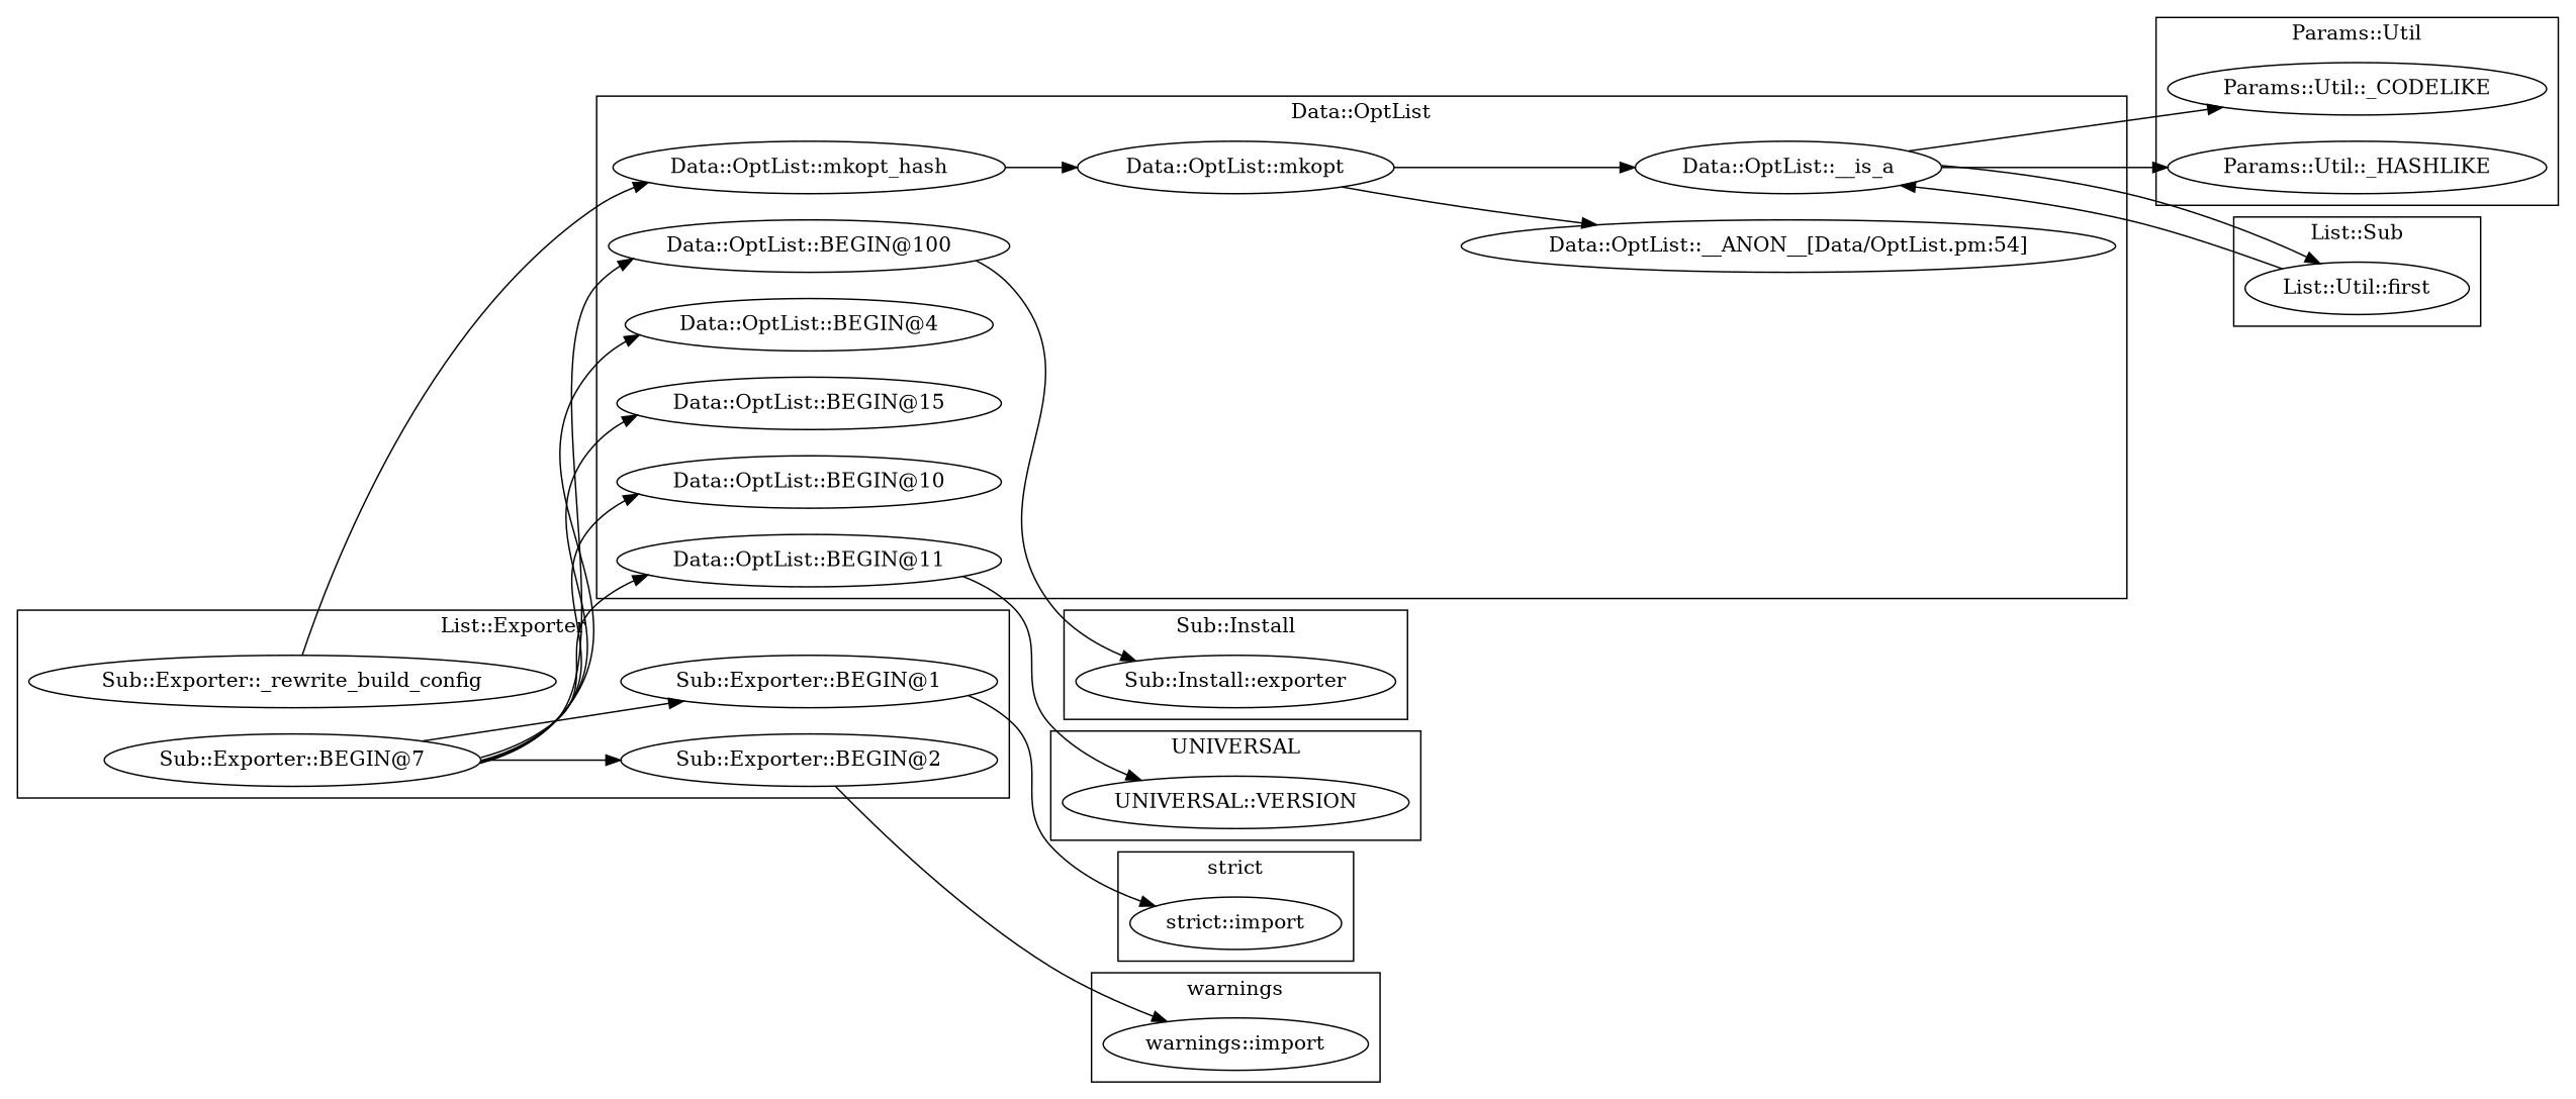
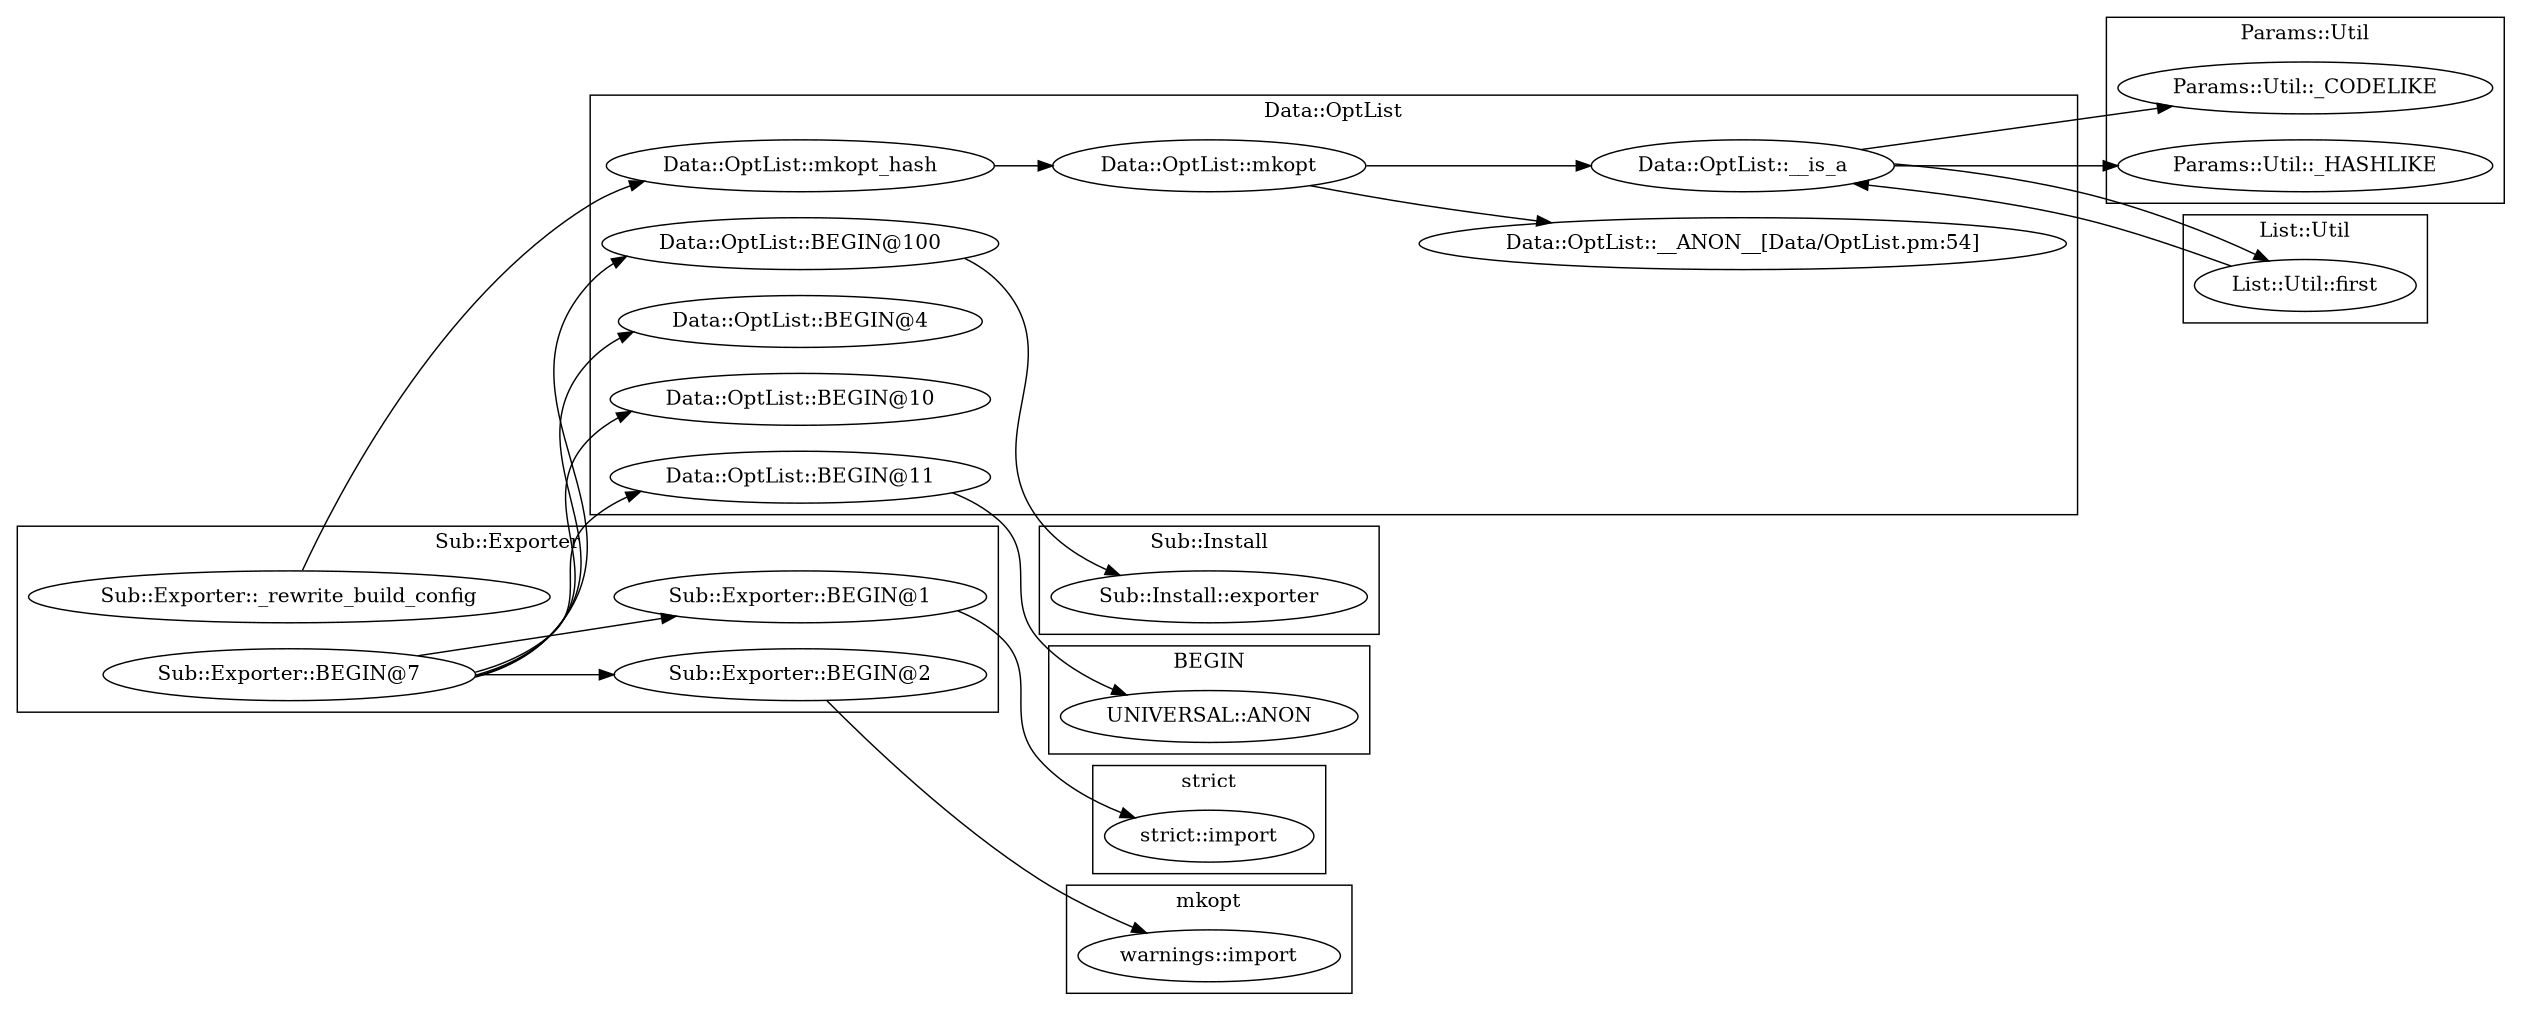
  digraph {
    rankdir=LR
    "Sub::Exporter::_rewrite_build_config"
    "Sub::Exporter::BEGIN@7"
    "Sub::Exporter::BEGIN@1"
    "Sub::Exporter::BEGIN@2"
    "warnings::import"
    "Data::OptList::mkopt_hash"
    "Data::OptList::BEGIN@100"
    "Data::OptList::mkopt"
    "Data::OptList::BEGIN@4"
-   "Data::OptList::BEGIN@15"
    "Data::OptList::BEGIN@10"
    "Data::OptList::BEGIN@11"
    "Data::OptList::__ANON__[Data/OptList.pm:54]"
    "Data::OptList::__is_a"
    "strict::import"
    "Params::Util::_CODELIKE"
    "Params::Util::_HASHLIKE"
    "Sub::Install::exporter"
    "List::Util::first"
-   "UNIVERSAL::VERSION"
+   "UNIVERSAL::VERSION" [label="UNIVERSAL::ANON"]
    subgraph cluster_1 {
-     label="List::Exporter"
+     label="Sub::Exporter"
      "Sub::Exporter::_rewrite_build_config"
      "Sub::Exporter::BEGIN@7"
      "Sub::Exporter::BEGIN@1"
      "Sub::Exporter::BEGIN@2"
    }
    subgraph cluster_2 {
-     label=warnings
+     label=mkopt
      "warnings::import"
    }
    subgraph cluster_3 {
      label="Data::OptList"
      "Data::OptList::mkopt_hash"
      "Data::OptList::BEGIN@100"
      "Data::OptList::mkopt"
      "Data::OptList::BEGIN@4"
-     "Data::OptList::BEGIN@15"
      "Data::OptList::BEGIN@10"
      "Data::OptList::BEGIN@11"
      "Data::OptList::__ANON__[Data/OptList.pm:54]"
      "Data::OptList::__is_a"
    }
    subgraph cluster_4 {
      label="strict"
      "strict::import"
    }
    subgraph cluster_5 {
      label="Params::Util"
      "Params::Util::_CODELIKE"
      "Params::Util::_HASHLIKE"
    }
    subgraph cluster_6 {
      label="Sub::Install"
      "Sub::Install::exporter"
    }
    subgraph cluster_7 {
-     label="List::Sub"
+     label="List::Util"
      "List::Util::first"
    }
    subgraph cluster_8 {
-     label=UNIVERSAL
+     label=BEGIN
      "UNIVERSAL::VERSION"
    }
    "Sub::Exporter::_rewrite_build_config" -> "Data::OptList::mkopt_hash"
    "Sub::Exporter::BEGIN@7" -> "Sub::Exporter::BEGIN@1"
    "Sub::Exporter::BEGIN@7" -> "Sub::Exporter::BEGIN@2"
    "Sub::Exporter::BEGIN@7" -> "Data::OptList::BEGIN@100"
    "Sub::Exporter::BEGIN@7" -> "Data::OptList::BEGIN@4"
-   "Sub::Exporter::BEGIN@7" -> "Data::OptList::BEGIN@15"
    "Sub::Exporter::BEGIN@7" -> "Data::OptList::BEGIN@10"
    "Sub::Exporter::BEGIN@7" -> "Data::OptList::BEGIN@11"
    "Sub::Exporter::BEGIN@1" -> "strict::import"
    "Sub::Exporter::BEGIN@2" -> "warnings::import"
    "Data::OptList::mkopt_hash" -> "Data::OptList::mkopt"
    "Data::OptList::BEGIN@100" -> "Sub::Install::exporter"
    "Data::OptList::mkopt" -> "Data::OptList::__ANON__[Data/OptList.pm:54]"
    "Data::OptList::mkopt" -> "Data::OptList::__is_a"
    "Data::OptList::BEGIN@11" -> "UNIVERSAL::VERSION"
    "Data::OptList::__is_a" -> "Params::Util::_CODELIKE"
    "Data::OptList::__is_a" -> "Params::Util::_HASHLIKE"
    "Data::OptList::__is_a" -> "List::Util::first"
    "List::Util::first" -> "Data::OptList::__is_a"
  }
